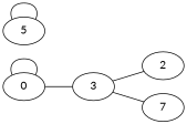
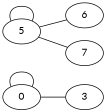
  graph {
    fontname=Lato
    rankdir=LR
    node [fontname=Lato]
    edge [fontname=Lato]
    n1 [label=0]
    3
-   2
    5
+   6
    7
    n1 -- n1
    n1 -- 3
-   3 -- 2
    5 -- 5
-   3 -- 7
+   5 -- 6
+   5 -- 7
  }
